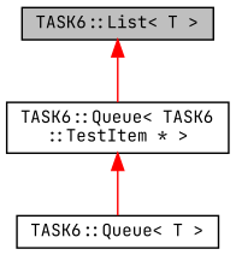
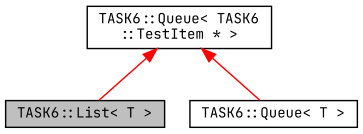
  digraph {
    fontname="JetBrains Mono"
    node [color=black fillcolor=white fontname="JetBrains Mono" fontsize=10 shape=record style=filled]
    edge [color=red dir=back fontname="JetBrains Mono" fontsize=10 labelfontname=Helvetica labelfontsize=10 style=solid]
    n1 [fillcolor=grey75 fontcolor=black height=0.2 label="TASK6::List\< T \>" width=0.4]
    n2 [height=0.2 label="TASK6::Queue\< TASK6\l::TestItem * \>" width=0.4]
    n3 [height=0.2 label="TASK6::Queue\< T \>" width=0.4]
-   n1 -> n2
+   n2 -> n1
    n2 -> n3
  }
